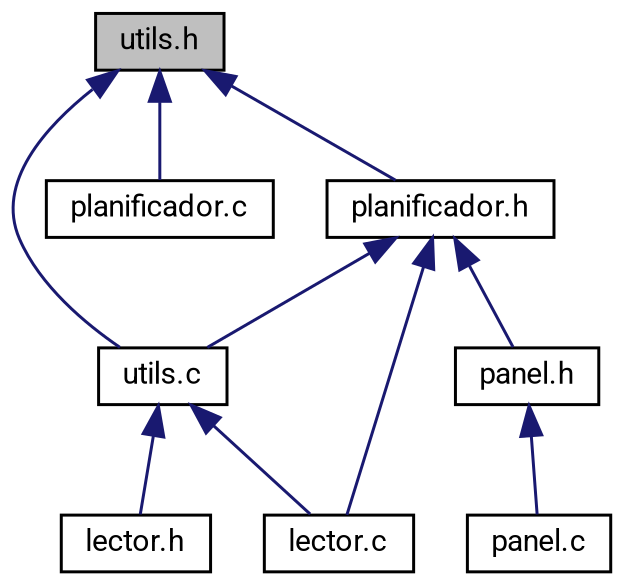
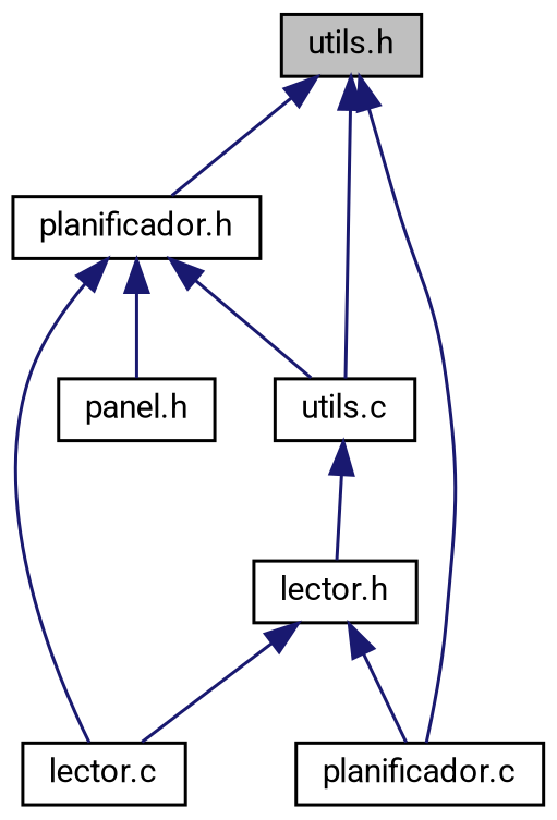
  digraph {
    fontname=Roboto
    node [color=black fillcolor=white fontname=Roboto fontsize=10 shape=record style=filled]
    edge [color=midnightblue dir=back fontname=Roboto fontsize=10 labelfontname=Helvetica labelfontsize=10 style=solid]
    n1 [fillcolor=grey75 fontcolor=black height=0.2 label="utils.h" width=0.4]
    n2 [height=0.2 label="planificador.h" width=0.4]
    n3 [height=0.2 label="planificador.c" width=0.4]
    n4 [height=0.2 label="utils.c" width=0.4]
    n5 [height=0.2 label="lector.c" width=0.4]
    n6 [height=0.2 label="panel.h" width=0.4]
    n7 [height=0.2 label="lector.h" width=0.4]
-   n8 [height=0.2 label="panel.c" width=0.4]
    n1 -> n2
    n1 -> n3
    n1 -> n4
    n2 -> n4
    n2 -> n5
    n2 -> n6
    n4 -> n7
-   n6 -> n8
-   n4 -> n5
+   n7 -> n3
+   n7 -> n5
  }
